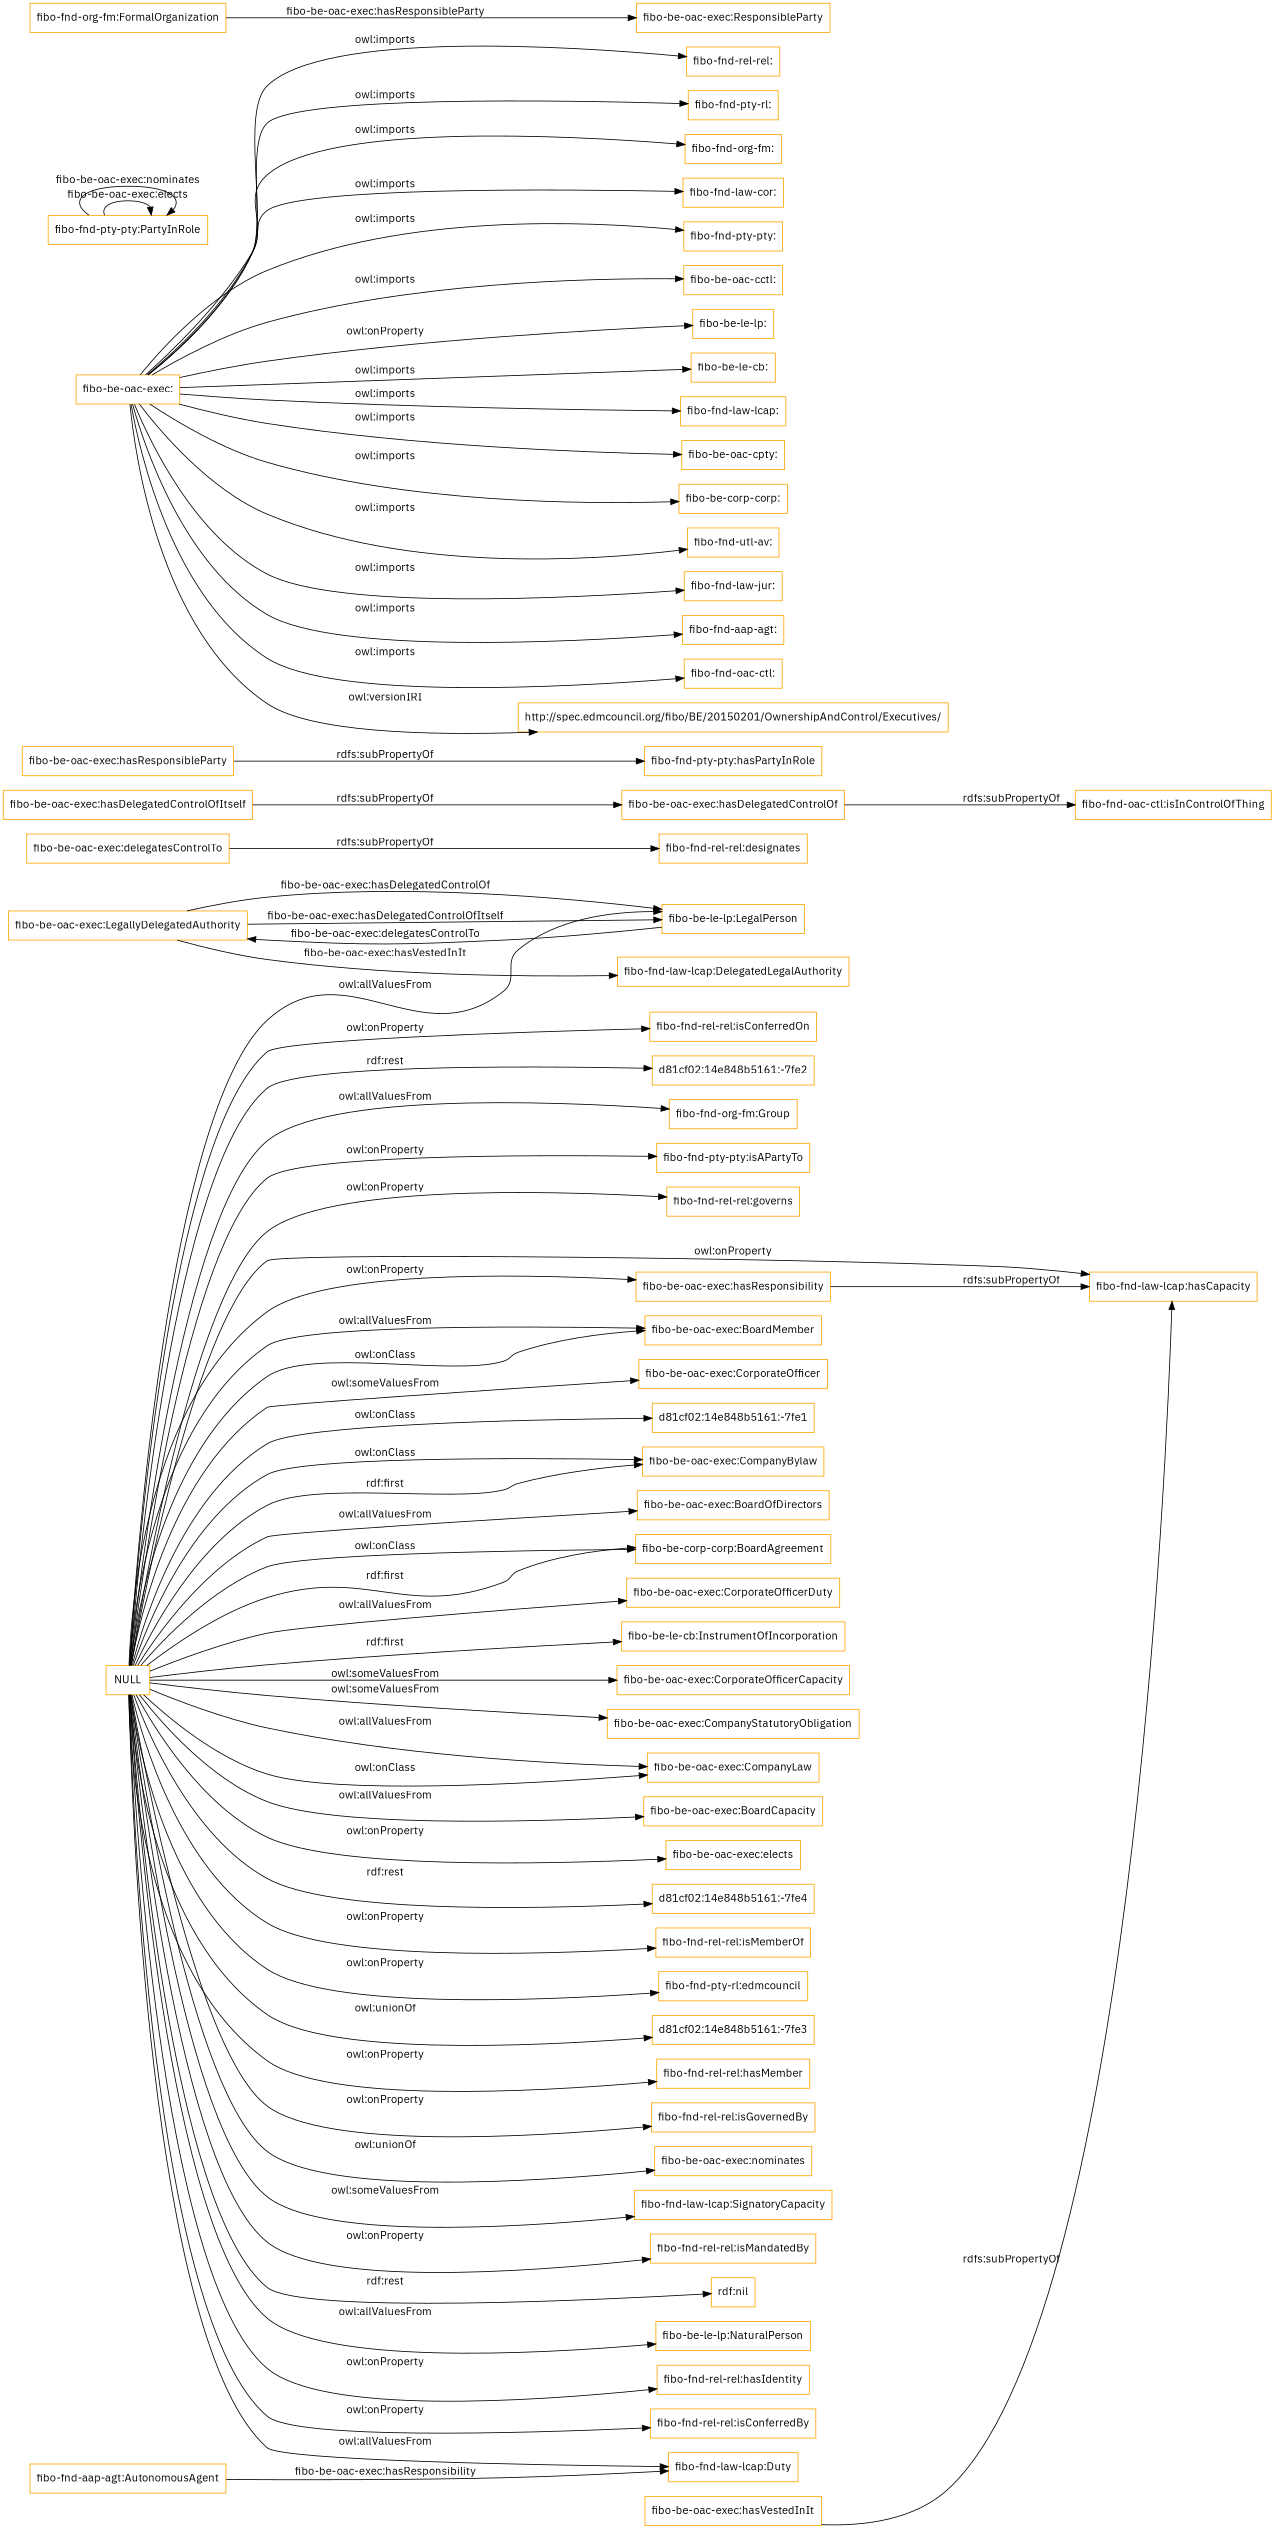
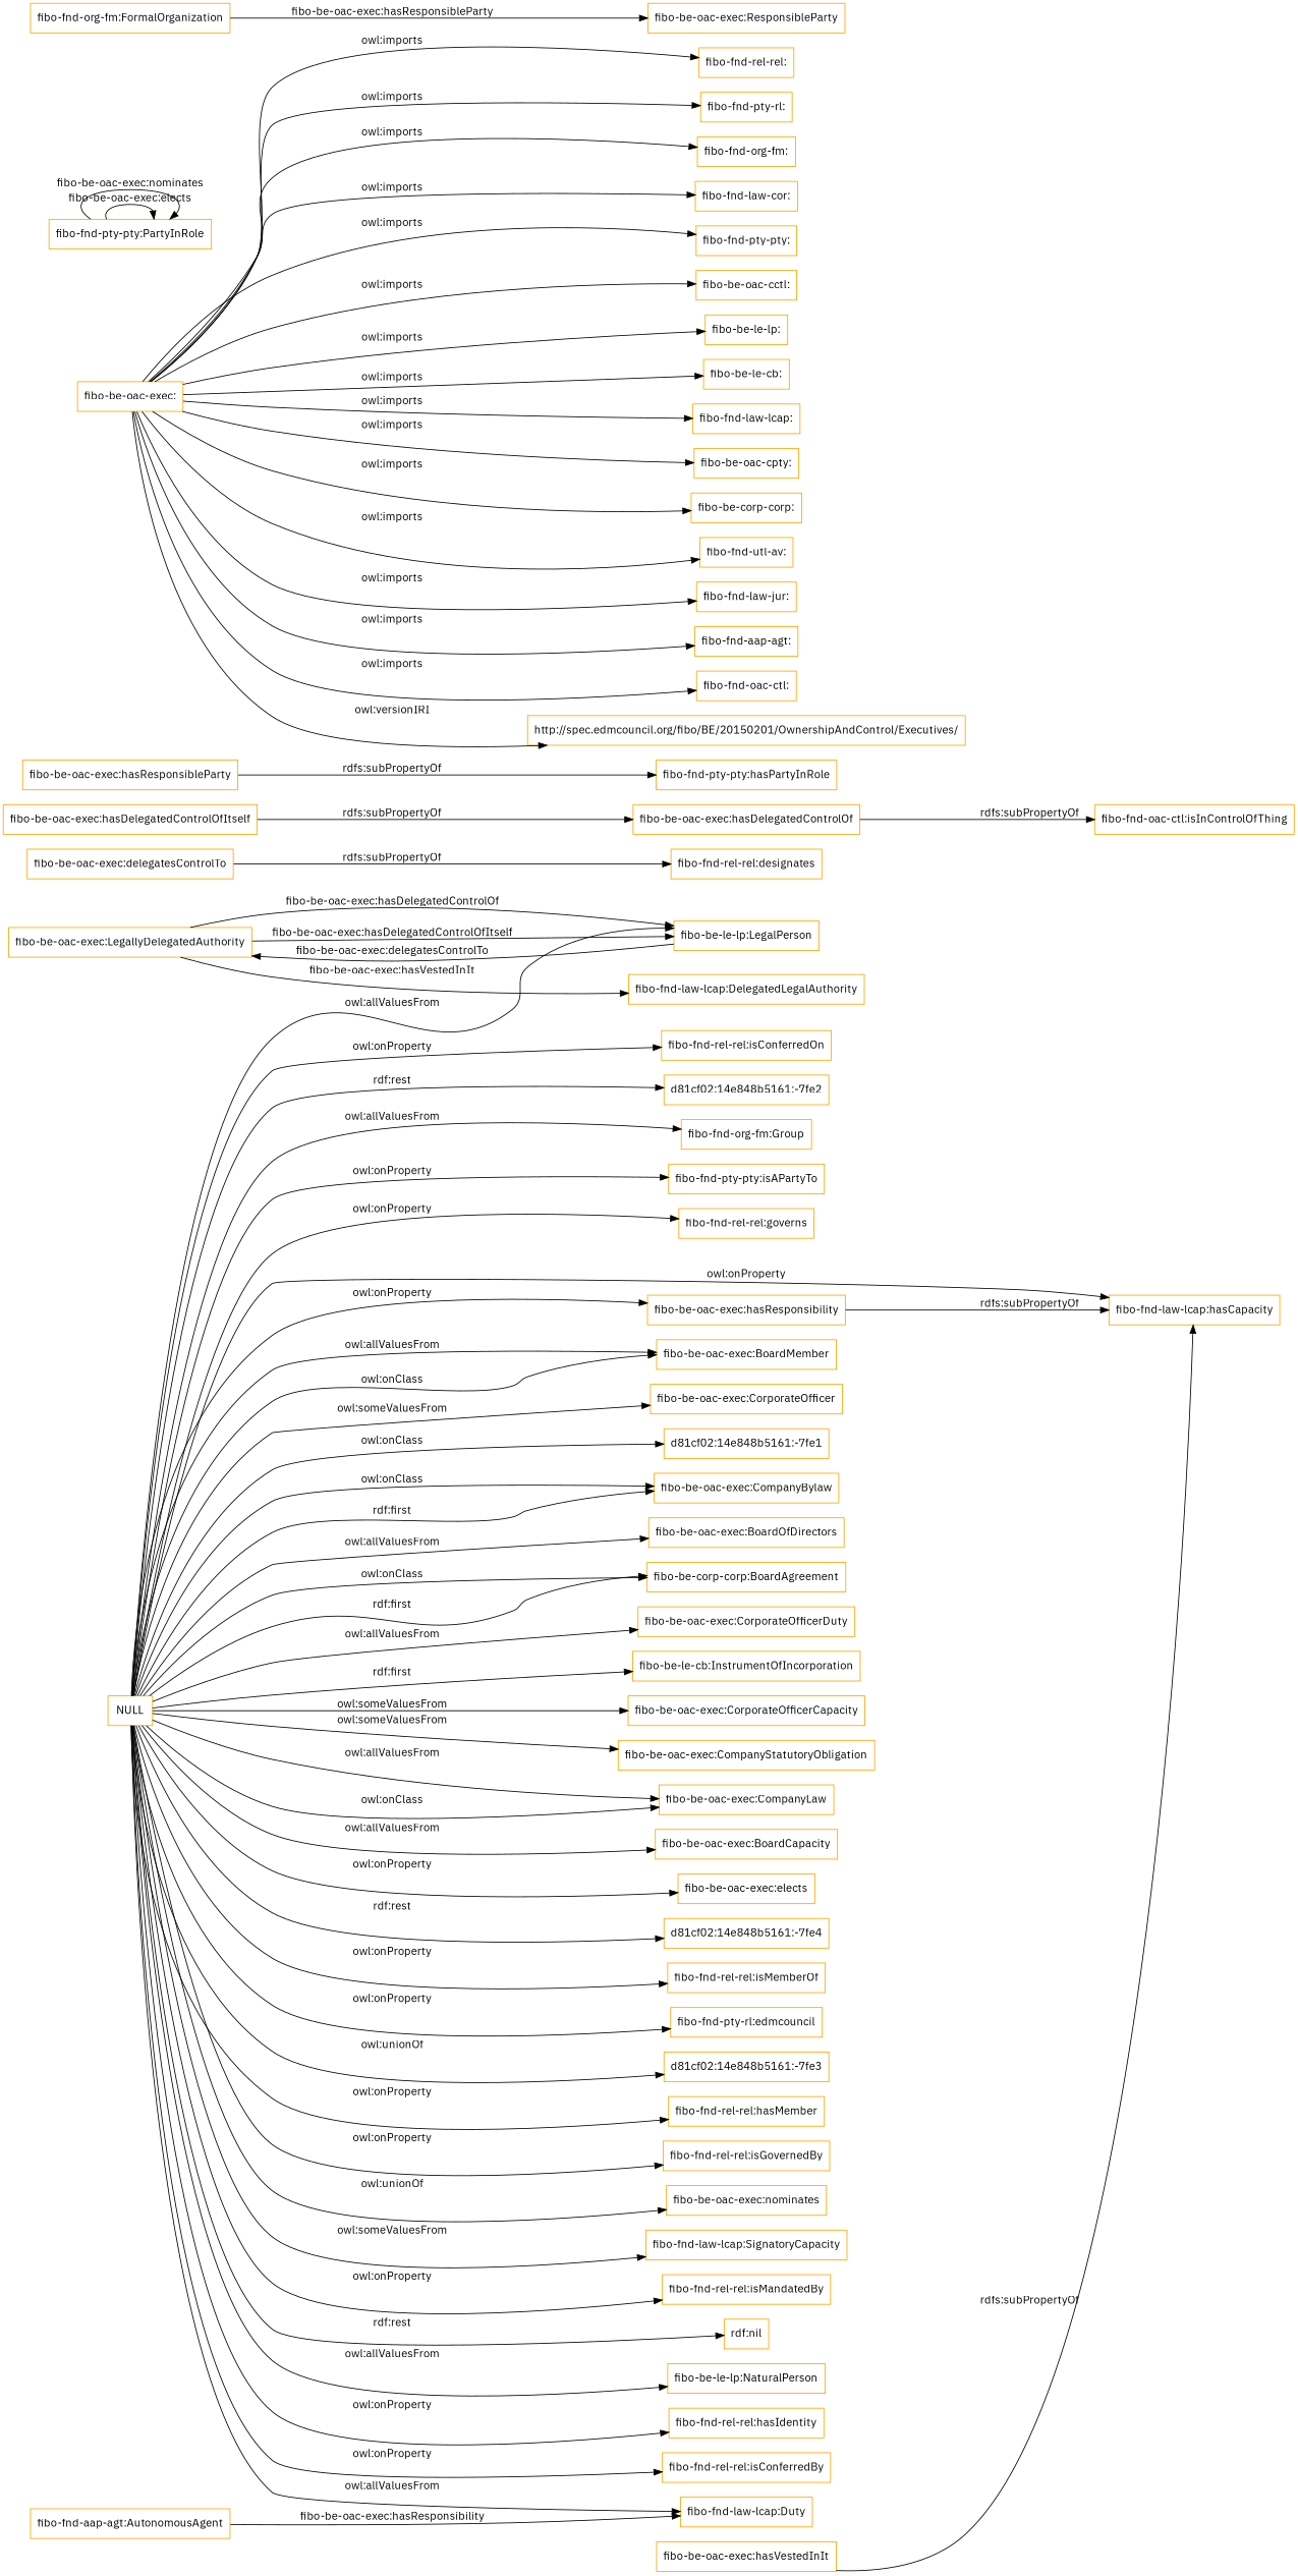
  digraph {
    fontname="IBM Plex Sans"
    rankdir=LR
    node [color=orange fontname="IBM Plex Sans" shape=rectangle]
    edge [fontname="IBM Plex Sans"]
    "fibo-be-oac-exec:LegallyDelegatedAuthority"
    "fibo-be-le-lp:LegalPerson"
    "fibo-fnd-law-lcap:DelegatedLegalAuthority"
    "fibo-be-oac-exec:delegatesControlTo"
    "fibo-fnd-rel-rel:designates"
    "fibo-be-oac-exec:hasVestedInIt"
    "fibo-fnd-law-lcap:hasCapacity"
    "fibo-be-oac-exec:hasDelegatedControlOf"
    "fibo-fnd-oac-ctl:isInControlOfThing"
    "fibo-be-oac-exec:hasResponsibility"
    "fibo-be-oac-exec:hasDelegatedControlOfItself"
    NULL
    "fibo-be-oac-exec:BoardMember"
    "fibo-be-oac-exec:CorporateOfficer"
    "d81cf02:14e848b5161:-7fe1"
    "fibo-be-oac-exec:CompanyBylaw"
    "fibo-be-oac-exec:BoardOfDirectors"
    "fibo-be-corp-corp:BoardAgreement"
    "fibo-be-oac-exec:CorporateOfficerDuty"
    "fibo-be-le-cb:InstrumentOfIncorporation"
    "fibo-be-oac-exec:CorporateOfficerCapacity"
    "fibo-be-oac-exec:CompanyStatutoryObligation"
    "fibo-be-oac-exec:CompanyLaw"
    "fibo-be-oac-exec:BoardCapacity"
    "fibo-be-oac-exec:elects"
    "d81cf02:14e848b5161:-7fe4"
    "fibo-fnd-rel-rel:isMemberOf"
    n28 [label="fibo-fnd-pty-rl:edmcouncil"]
    "d81cf02:14e848b5161:-7fe3"
    "fibo-fnd-rel-rel:hasMember"
    "fibo-fnd-rel-rel:isGovernedBy"
    "fibo-fnd-law-lcap:Duty"
    "fibo-be-oac-exec:nominates"
    "fibo-fnd-law-lcap:SignatoryCapacity"
    "fibo-fnd-rel-rel:isMandatedBy"
    "rdf:nil"
    "fibo-be-le-lp:NaturalPerson"
    "fibo-fnd-rel-rel:hasIdentity"
    "fibo-fnd-rel-rel:isConferredBy"
    "fibo-fnd-rel-rel:isConferredOn"
    "d81cf02:14e848b5161:-7fe2"
    "fibo-fnd-org-fm:Group"
    "fibo-fnd-pty-pty:isAPartyTo"
    "fibo-fnd-rel-rel:governs"
    "fibo-be-oac-exec:hasResponsibleParty"
    "fibo-fnd-pty-pty:hasPartyInRole"
    "fibo-be-oac-exec:"
    "fibo-fnd-rel-rel:"
    "fibo-fnd-pty-rl:"
    "fibo-fnd-org-fm:"
    "fibo-fnd-law-cor:"
    "fibo-fnd-pty-pty:"
    "fibo-be-oac-cctl:"
    "fibo-be-le-lp:"
    "fibo-be-le-cb:"
    "fibo-fnd-law-lcap:"
    "fibo-be-oac-cpty:"
    "fibo-be-corp-corp:"
    "fibo-fnd-utl-av:"
    "fibo-fnd-law-jur:"
    "fibo-fnd-aap-agt:"
    "fibo-fnd-oac-ctl:"
    "http://spec.edmcouncil.org/fibo/BE/20150201/OwnershipAndControl/Executives/"
    "fibo-fnd-pty-pty:PartyInRole"
    "fibo-fnd-org-fm:FormalOrganization"
    "fibo-be-oac-exec:ResponsibleParty"
    "fibo-fnd-aap-agt:AutonomousAgent"
    "fibo-be-oac-exec:LegallyDelegatedAuthority" -> "fibo-be-le-lp:LegalPerson" [label="fibo-be-oac-exec:hasDelegatedControlOf"]
    "fibo-be-oac-exec:LegallyDelegatedAuthority" -> "fibo-be-le-lp:LegalPerson" [label="fibo-be-oac-exec:hasDelegatedControlOfItself"]
    "fibo-be-oac-exec:LegallyDelegatedAuthority" -> "fibo-fnd-law-lcap:DelegatedLegalAuthority" [label="fibo-be-oac-exec:hasVestedInIt"]
    "fibo-be-le-lp:LegalPerson" -> "fibo-be-oac-exec:LegallyDelegatedAuthority" [label="fibo-be-oac-exec:delegatesControlTo"]
    "fibo-be-oac-exec:delegatesControlTo" -> "fibo-fnd-rel-rel:designates" [label="rdfs:subPropertyOf"]
    "fibo-be-oac-exec:hasVestedInIt" -> "fibo-fnd-law-lcap:hasCapacity" [label="rdfs:subPropertyOf"]
    "fibo-be-oac-exec:hasDelegatedControlOf" -> "fibo-fnd-oac-ctl:isInControlOfThing" [label="rdfs:subPropertyOf"]
    "fibo-be-oac-exec:hasResponsibility" -> "fibo-fnd-law-lcap:hasCapacity" [label="rdfs:subPropertyOf"]
    "fibo-be-oac-exec:hasDelegatedControlOfItself" -> "fibo-be-oac-exec:hasDelegatedControlOf" [label="rdfs:subPropertyOf"]
    NULL -> "fibo-be-le-lp:LegalPerson" [label="owl:allValuesFrom"]
    NULL -> "fibo-fnd-law-lcap:hasCapacity" [label="owl:onProperty"]
    NULL -> "fibo-be-oac-exec:hasResponsibility" [label="owl:onProperty"]
    NULL -> "fibo-be-oac-exec:BoardMember" [label="owl:allValuesFrom"]
    NULL -> "fibo-be-oac-exec:BoardMember" [label="owl:onClass"]
    NULL -> "fibo-be-oac-exec:CorporateOfficer" [label="owl:someValuesFrom"]
    NULL -> "d81cf02:14e848b5161:-7fe1" [label="owl:onClass"]
    NULL -> "fibo-be-oac-exec:CompanyBylaw" [label="owl:onClass"]
    NULL -> "fibo-be-oac-exec:CompanyBylaw" [label="rdf:first"]
    NULL -> "fibo-be-oac-exec:BoardOfDirectors" [label="owl:allValuesFrom"]
    NULL -> "fibo-be-corp-corp:BoardAgreement" [label="owl:onClass"]
    NULL -> "fibo-be-corp-corp:BoardAgreement" [label="rdf:first"]
    NULL -> "fibo-be-oac-exec:CorporateOfficerDuty" [label="owl:allValuesFrom"]
    NULL -> "fibo-be-le-cb:InstrumentOfIncorporation" [label="rdf:first"]
    NULL -> "fibo-be-oac-exec:CorporateOfficerCapacity" [label="owl:someValuesFrom"]
    NULL -> "fibo-be-oac-exec:CompanyStatutoryObligation" [label="owl:someValuesFrom"]
    NULL -> "fibo-be-oac-exec:CompanyLaw" [label="owl:allValuesFrom"]
    NULL -> "fibo-be-oac-exec:CompanyLaw" [label="owl:onClass"]
    NULL -> "fibo-be-oac-exec:BoardCapacity" [label="owl:allValuesFrom"]
    NULL -> "fibo-be-oac-exec:elects" [label="owl:onProperty"]
    NULL -> "d81cf02:14e848b5161:-7fe4" [label="rdf:rest"]
    NULL -> "fibo-fnd-rel-rel:isMemberOf" [label="owl:onProperty"]
    NULL -> n28 [label="owl:onProperty"]
    NULL -> "d81cf02:14e848b5161:-7fe3" [label="owl:unionOf"]
    NULL -> "fibo-fnd-rel-rel:hasMember" [label="owl:onProperty"]
    NULL -> "fibo-fnd-rel-rel:isGovernedBy" [label="owl:onProperty"]
    NULL -> "fibo-fnd-law-lcap:Duty" [label="owl:allValuesFrom"]
    NULL -> "fibo-be-oac-exec:nominates" [label="owl:unionOf"]
    NULL -> "fibo-fnd-law-lcap:SignatoryCapacity" [label="owl:someValuesFrom"]
    NULL -> "fibo-fnd-rel-rel:isMandatedBy" [label="owl:onProperty"]
    NULL -> "rdf:nil" [label="rdf:rest"]
    NULL -> "fibo-be-le-lp:NaturalPerson" [label="owl:allValuesFrom"]
    NULL -> "fibo-fnd-rel-rel:hasIdentity" [label="owl:onProperty"]
    NULL -> "fibo-fnd-rel-rel:isConferredBy" [label="owl:onProperty"]
    NULL -> "fibo-fnd-rel-rel:isConferredOn" [label="owl:onProperty"]
    NULL -> "d81cf02:14e848b5161:-7fe2" [label="rdf:rest"]
    NULL -> "fibo-fnd-org-fm:Group" [label="owl:allValuesFrom"]
    NULL -> "fibo-fnd-pty-pty:isAPartyTo" [label="owl:onProperty"]
    NULL -> "fibo-fnd-rel-rel:governs" [label="owl:onProperty"]
    "fibo-be-oac-exec:hasResponsibleParty" -> "fibo-fnd-pty-pty:hasPartyInRole" [label="rdfs:subPropertyOf"]
    "fibo-be-oac-exec:" -> "fibo-fnd-rel-rel:" [label="owl:imports"]
    "fibo-be-oac-exec:" -> "fibo-fnd-pty-rl:" [label="owl:imports"]
    "fibo-be-oac-exec:" -> "fibo-fnd-org-fm:" [label="owl:imports"]
    "fibo-be-oac-exec:" -> "fibo-fnd-law-cor:" [label="owl:imports"]
    "fibo-be-oac-exec:" -> "fibo-fnd-pty-pty:" [label="owl:imports"]
    "fibo-be-oac-exec:" -> "fibo-be-oac-cctl:" [label="owl:imports"]
-   "fibo-be-oac-exec:" -> "fibo-be-le-lp:" [label="owl:onProperty"]
+   "fibo-be-oac-exec:" -> "fibo-be-le-lp:" [label="owl:imports"]
    "fibo-be-oac-exec:" -> "fibo-be-le-cb:" [label="owl:imports"]
    "fibo-be-oac-exec:" -> "fibo-fnd-law-lcap:" [label="owl:imports"]
    "fibo-be-oac-exec:" -> "fibo-be-oac-cpty:" [label="owl:imports"]
    "fibo-be-oac-exec:" -> "fibo-be-corp-corp:" [label="owl:imports"]
    "fibo-be-oac-exec:" -> "fibo-fnd-utl-av:" [label="owl:imports"]
    "fibo-be-oac-exec:" -> "fibo-fnd-law-jur:" [label="owl:imports"]
    "fibo-be-oac-exec:" -> "fibo-fnd-aap-agt:" [label="owl:imports"]
    "fibo-be-oac-exec:" -> "fibo-fnd-oac-ctl:" [label="owl:imports"]
    "fibo-be-oac-exec:" -> "http://spec.edmcouncil.org/fibo/BE/20150201/OwnershipAndControl/Executives/" [label="owl:versionIRI"]
    "fibo-fnd-pty-pty:PartyInRole" -> "fibo-fnd-pty-pty:PartyInRole" [label="fibo-be-oac-exec:elects"]
    "fibo-fnd-pty-pty:PartyInRole" -> "fibo-fnd-pty-pty:PartyInRole" [label="fibo-be-oac-exec:nominates"]
    "fibo-fnd-org-fm:FormalOrganization" -> "fibo-be-oac-exec:ResponsibleParty" [label="fibo-be-oac-exec:hasResponsibleParty"]
    "fibo-fnd-aap-agt:AutonomousAgent" -> "fibo-fnd-law-lcap:Duty" [label="fibo-be-oac-exec:hasResponsibility"]
  }
